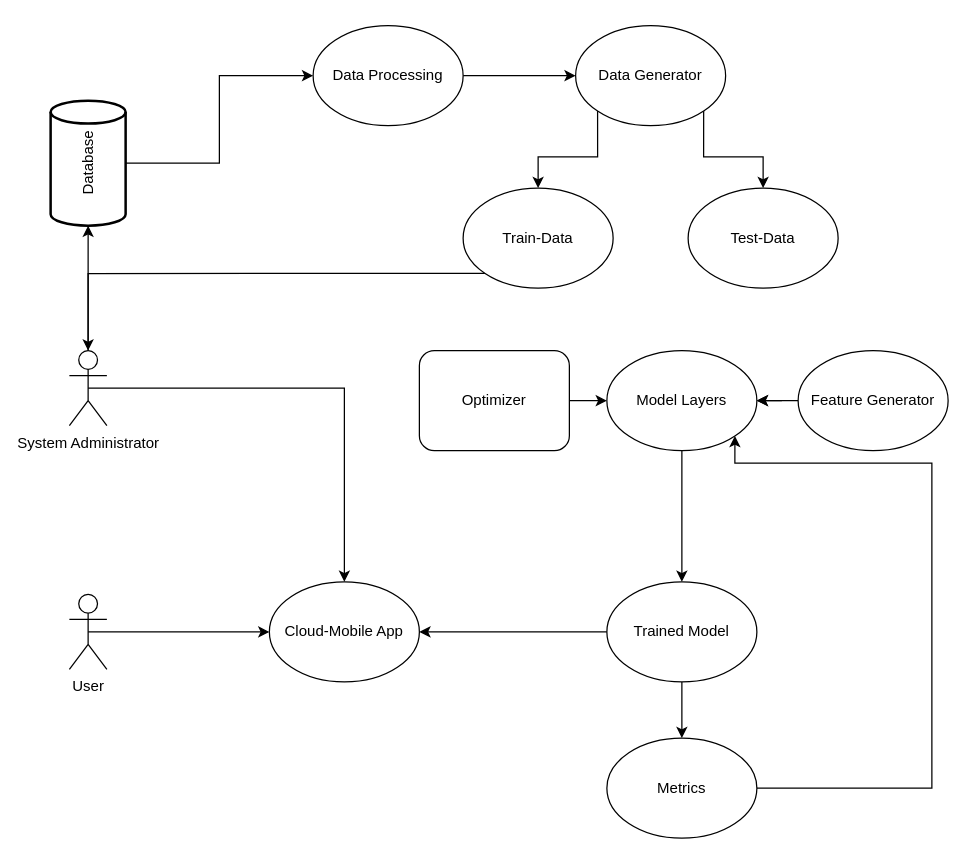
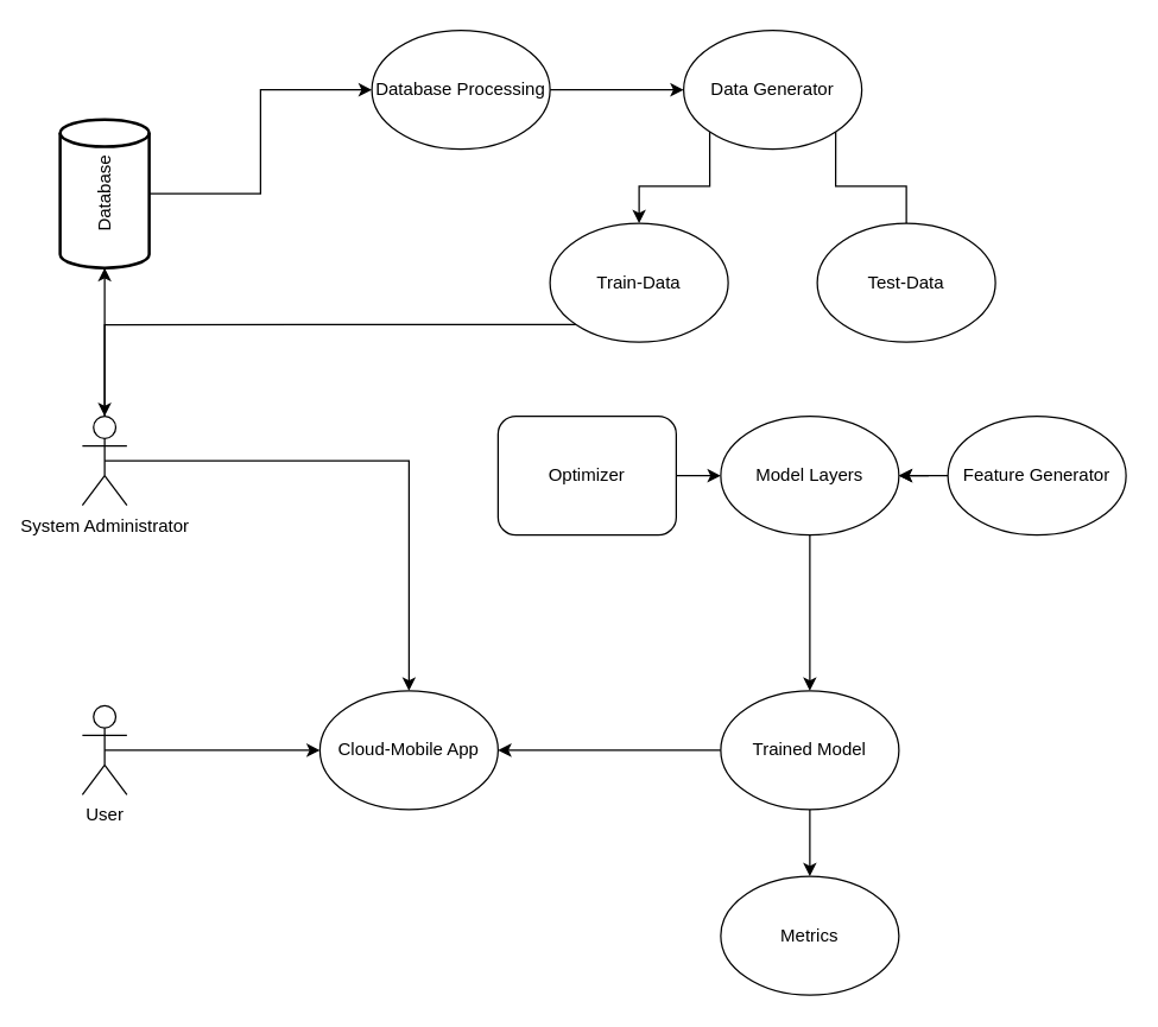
  <mxCell id="0" />
  <mxCell id="1" parent="0" />
  <mxCell id="2" style="edgeStyle=orthogonalEdgeStyle;rounded=0;orthogonalLoop=1;jettySize=auto;html=1;exitX=0.5;exitY=0.5;exitDx=0;exitDy=0;exitPerimeter=0;" edge="1" parent="1" source="3" target="29"><mxGeometry relative="1" as="geometry" /></mxCell>
  <mxCell id="3" value="User" style="shape=umlActor;verticalLabelPosition=bottom;verticalAlign=top;html=1;outlineConnect=0;" vertex="1" parent="1"><mxGeometry x="55" y="475" width="30" height="60" as="geometry" /></mxCell>
  <mxCell id="4" style="edgeStyle=orthogonalEdgeStyle;rounded=0;orthogonalLoop=1;jettySize=auto;html=1;exitX=0.5;exitY=0.5;exitDx=0;exitDy=0;exitPerimeter=0;entryX=0.5;entryY=0;entryDx=0;entryDy=0;" edge="1" parent="1" source="6" target="29"><mxGeometry relative="1" as="geometry" /></mxCell>
  <mxCell id="5" style="edgeStyle=orthogonalEdgeStyle;rounded=0;orthogonalLoop=1;jettySize=auto;html=1;exitX=0.5;exitY=0;exitDx=0;exitDy=0;exitPerimeter=0;entryX=0;entryY=0.5;entryDx=0;entryDy=0;entryPerimeter=0;" edge="1" parent="1" source="6" target="8"><mxGeometry relative="1" as="geometry" /></mxCell>
  <mxCell id="6" value="System Administrator" style="shape=umlActor;verticalLabelPosition=bottom;verticalAlign=top;html=1;outlineConnect=0;" vertex="1" parent="1"><mxGeometry x="55" y="280" width="30" height="60" as="geometry" /></mxCell>
  <mxCell id="7" style="edgeStyle=orthogonalEdgeStyle;rounded=0;orthogonalLoop=1;jettySize=auto;html=1;exitX=0.5;exitY=1;exitDx=0;exitDy=0;exitPerimeter=0;entryX=0;entryY=0.5;entryDx=0;entryDy=0;" edge="1" parent="1" source="8" target="10"><mxGeometry relative="1" as="geometry" /></mxCell>
  <mxCell id="8" value="Database" style="strokeWidth=2;html=1;shape=mxgraph.flowchart.direct_data;whiteSpace=wrap;rotation=-90;" vertex="1" parent="1"><mxGeometry x="20" y="100" width="100" height="60" as="geometry" /></mxCell>
  <mxCell id="9" style="edgeStyle=orthogonalEdgeStyle;rounded=0;orthogonalLoop=1;jettySize=auto;html=1;exitX=1;exitY=0.5;exitDx=0;exitDy=0;entryX=0;entryY=0.5;entryDx=0;entryDy=0;" edge="1" parent="1" source="10" target="13"><mxGeometry relative="1" as="geometry" /></mxCell>
- <mxCell id="10" value="Data Processing" style="ellipse;whiteSpace=wrap;html=1;" vertex="1" parent="1"><mxGeometry x="250" y="20" width="120" height="80" as="geometry" /></mxCell>
+ <mxCell id="10" value="Database Processing" style="ellipse;whiteSpace=wrap;html=1;" vertex="1" parent="1"><mxGeometry x="250" y="20" width="120" height="80" as="geometry" /></mxCell>
  <mxCell id="11" style="edgeStyle=orthogonalEdgeStyle;rounded=0;orthogonalLoop=1;jettySize=auto;html=1;exitX=0;exitY=1;exitDx=0;exitDy=0;entryX=0.5;entryY=0;entryDx=0;entryDy=0;" edge="1" parent="1" source="13" target="15"><mxGeometry relative="1" as="geometry" /></mxCell>
- <mxCell id="12" style="edgeStyle=orthogonalEdgeStyle;rounded=0;orthogonalLoop=1;jettySize=auto;html=1;exitX=1;exitY=1;exitDx=0;exitDy=0;entryX=0.5;entryY=0;entryDx=0;entryDy=0;" edge="1" parent="1" source="13" target="16"><mxGeometry relative="1" as="geometry" /></mxCell>
+ <mxCell id="12" style="edgeStyle=orthogonalEdgeStyle;rounded=0;orthogonalLoop=1;jettySize=auto;html=1;exitX=1;exitY=1;exitDx=0;exitDy=0;entryX=0.5;entryY=0;entryDx=0;entryDy=0;endArrow=none;" edge="1" parent="1" source="13" target="16"><mxGeometry relative="1" as="geometry" /></mxCell>
  <mxCell id="13" value="Data Generator" style="ellipse;whiteSpace=wrap;html=1;" vertex="1" parent="1"><mxGeometry x="460" y="20" width="120" height="80" as="geometry" /></mxCell>
  <mxCell id="14" style="edgeStyle=orthogonalEdgeStyle;rounded=0;orthogonalLoop=1;jettySize=auto;html=1;exitX=1;exitY=1;exitDx=0;exitDy=0;" edge="1" parent="1" source="15" target="6"><mxGeometry relative="1" as="geometry" /></mxCell>
  <mxCell id="15" value="Train-Data" style="ellipse;whiteSpace=wrap;html=1;" vertex="1" parent="1"><mxGeometry x="370" y="150" width="120" height="80" as="geometry" /></mxCell>
  <mxCell id="16" value="Test-Data" style="ellipse;whiteSpace=wrap;html=1;" vertex="1" parent="1"><mxGeometry x="550" y="150" width="120" height="80" as="geometry" /></mxCell>
  <mxCell id="17" style="edgeStyle=orthogonalEdgeStyle;rounded=0;orthogonalLoop=1;jettySize=auto;html=1;exitX=1;exitY=0.5;exitDx=0;exitDy=0;entryX=0;entryY=0.5;entryDx=0;entryDy=0;" edge="1" parent="1" source="18" target="20"><mxGeometry relative="1" as="geometry" /></mxCell>
  <mxCell id="18" value="Optimizer" style="whiteSpace=wrap;html=1;rounded=1;" vertex="1" parent="1"><mxGeometry x="335" y="280" width="120" height="80" as="geometry" /></mxCell>
  <mxCell id="19" style="edgeStyle=orthogonalEdgeStyle;rounded=0;orthogonalLoop=1;jettySize=auto;html=1;exitX=0.5;exitY=1;exitDx=0;exitDy=0;entryX=0.5;entryY=0;entryDx=0;entryDy=0;" edge="1" parent="1" source="20" target="26"><mxGeometry relative="1" as="geometry" /></mxCell>
  <mxCell id="20" value="Model Layers" style="ellipse;whiteSpace=wrap;html=1;" vertex="1" parent="1"><mxGeometry x="485" y="280" width="120" height="80" as="geometry" /></mxCell>
  <mxCell id="21" style="edgeStyle=orthogonalEdgeStyle;rounded=0;orthogonalLoop=1;jettySize=auto;html=1;exitX=0;exitY=0.5;exitDx=0;exitDy=0;entryX=1;entryY=0.5;entryDx=0;entryDy=0;" edge="1" parent="1" target="20"><mxGeometry relative="1" as="geometry"><mxPoint x="625" y="320" as="sourcePoint" /></mxGeometry></mxCell>
  <mxCell id="22" value="" style="edgeStyle=orthogonalEdgeStyle;rounded=0;orthogonalLoop=1;jettySize=auto;html=1;" edge="1" parent="1" source="23" target="20"><mxGeometry relative="1" as="geometry" /></mxCell>
  <mxCell id="23" value="Feature Generator" style="ellipse;whiteSpace=wrap;html=1;" vertex="1" parent="1"><mxGeometry x="638" y="280" width="120" height="80" as="geometry" /></mxCell>
  <mxCell id="24" style="edgeStyle=orthogonalEdgeStyle;rounded=0;orthogonalLoop=1;jettySize=auto;html=1;exitX=0.5;exitY=1;exitDx=0;exitDy=0;" edge="1" parent="1" source="26" target="28"><mxGeometry relative="1" as="geometry" /></mxCell>
  <mxCell id="25" style="edgeStyle=orthogonalEdgeStyle;rounded=0;orthogonalLoop=1;jettySize=auto;html=1;exitX=0;exitY=0.5;exitDx=0;exitDy=0;" edge="1" parent="1" source="26" target="29"><mxGeometry relative="1" as="geometry" /></mxCell>
  <mxCell id="26" value="Trained Model&lt;span style=&quot;color: rgba(0, 0, 0, 0); font-family: monospace; font-size: 0px; text-align: start;&quot;&gt;%3CmxGraphModel%3E%3Croot%3E%3CmxCell%20id%3D%220%22%2F%3E%3CmxCell%20id%3D%221%22%20parent%3D%220%22%2F%3E%3CmxCell%20id%3D%222%22%20value%3D%22train-data%22%20style%3D%22ellipse%3BwhiteSpace%3Dwrap%3Bhtml%3D1%3B%22%20vertex%3D%221%22%20parent%3D%221%22%3E%3CmxGeometry%20x%3D%22370%22%20y%3D%22290%22%20width%3D%22120%22%20height%3D%2280%22%20as%3D%22geometry%22%2F%3E%3C%2FmxCell%3E%3C%2Froot%3E%3C%2FmxGraphModel%3E&lt;/span&gt;" style="ellipse;whiteSpace=wrap;html=1;" vertex="1" parent="1"><mxGeometry x="485" y="465" width="120" height="80" as="geometry" /></mxCell>
- <mxCell id="27" style="edgeStyle=orthogonalEdgeStyle;rounded=0;orthogonalLoop=1;jettySize=auto;html=1;exitX=1;exitY=0.5;exitDx=0;exitDy=0;entryX=1;entryY=1;entryDx=0;entryDy=0;" edge="1" parent="1" source="28" target="20"><mxGeometry relative="1" as="geometry"><Array as="points"><mxPoint x="745" y="630" /><mxPoint x="745" y="370" /><mxPoint x="587" y="370" /></Array></mxGeometry></mxCell>
  <mxCell id="28" value="Metrics" style="ellipse;whiteSpace=wrap;html=1;" vertex="1" parent="1"><mxGeometry x="485" y="590" width="120" height="80" as="geometry" /></mxCell>
  <mxCell id="29" value="Cloud-Mobile App" style="ellipse;whiteSpace=wrap;html=1;" vertex="1" parent="1"><mxGeometry x="215" y="465" width="120" height="80" as="geometry" /></mxCell>
